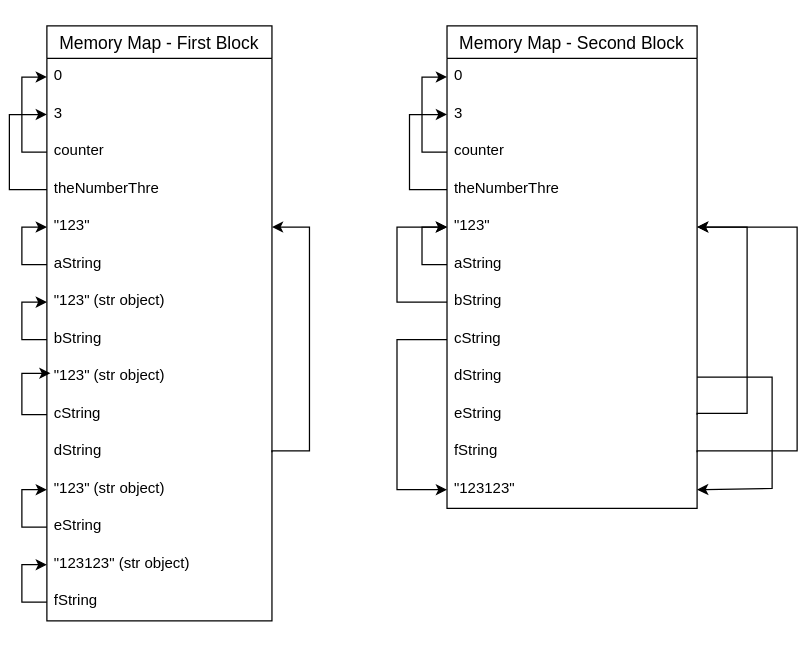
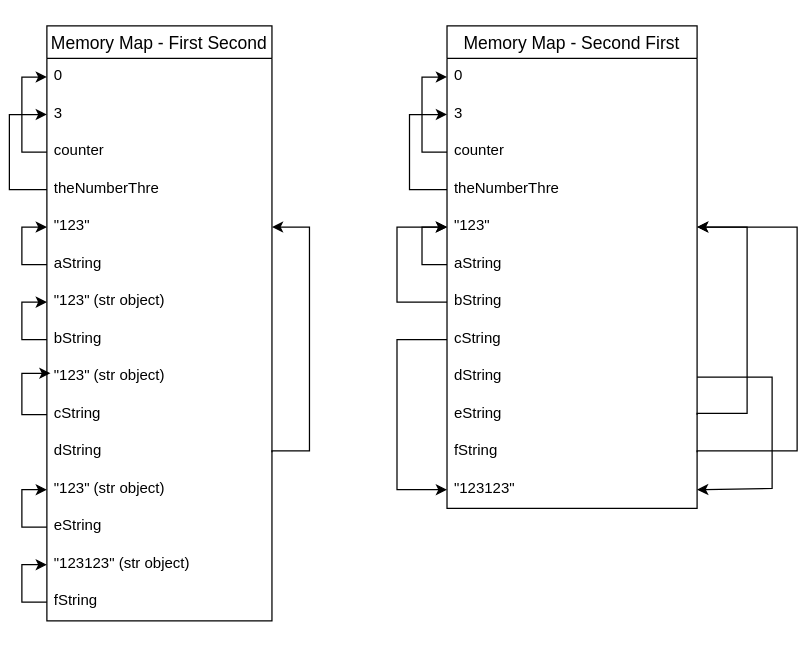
  <mxCell id="0" />
  <mxCell id="1" parent="0" />
- <mxCell id="2" value="Memory Map - First Block" style="swimlane;fontStyle=0;childLayout=stackLayout;horizontal=1;startSize=26;horizontalStack=0;resizeParent=1;resizeParentMax=0;resizeLast=0;collapsible=1;marginBottom=0;align=center;fontSize=14;" vertex="1" parent="1"><mxGeometry x="20" y="20" width="180" height="476" as="geometry"><mxRectangle x="220" y="220" width="60" height="30" as="alternateBounds" /></mxGeometry></mxCell>
+ <mxCell id="2" value="Memory Map - First Second" style="swimlane;fontStyle=0;childLayout=stackLayout;horizontal=1;startSize=26;horizontalStack=0;resizeParent=1;resizeParentMax=0;resizeLast=0;collapsible=1;marginBottom=0;align=center;fontSize=14;" vertex="1" parent="1"><mxGeometry x="20" y="20" width="180" height="476" as="geometry"><mxRectangle x="220" y="220" width="60" height="30" as="alternateBounds" /></mxGeometry></mxCell>
  <mxCell id="3" value="0" style="text;strokeColor=none;fillColor=none;spacingLeft=4;spacingRight=4;overflow=hidden;rotatable=0;points=[[0,0.5],[1,0.5]];portConstraint=eastwest;fontSize=12;whiteSpace=wrap;html=1;" vertex="1" parent="2"><mxGeometry y="26" width="180" height="30" as="geometry" /></mxCell>
  <mxCell id="4" value="3" style="text;strokeColor=none;fillColor=none;spacingLeft=4;spacingRight=4;overflow=hidden;rotatable=0;points=[[0,0.5],[1,0.5]];portConstraint=eastwest;fontSize=12;whiteSpace=wrap;html=1;" vertex="1" parent="2"><mxGeometry y="56" width="180" height="30" as="geometry" /></mxCell>
  <mxCell id="5" style="edgeStyle=orthogonalEdgeStyle;rounded=0;orthogonalLoop=1;jettySize=auto;html=1;entryX=0;entryY=0.5;entryDx=0;entryDy=0;" edge="1" parent="2" source="6" target="3"><mxGeometry relative="1" as="geometry" /></mxCell>
  <mxCell id="6" value="counter" style="text;strokeColor=none;fillColor=none;spacingLeft=4;spacingRight=4;overflow=hidden;rotatable=0;points=[[0,0.5],[1,0.5]];portConstraint=eastwest;fontSize=12;whiteSpace=wrap;html=1;" vertex="1" parent="2"><mxGeometry y="86" width="180" height="30" as="geometry" /></mxCell>
  <mxCell id="7" style="edgeStyle=orthogonalEdgeStyle;rounded=0;orthogonalLoop=1;jettySize=auto;html=1;entryX=0;entryY=0.5;entryDx=0;entryDy=0;" edge="1" parent="2" source="8" target="4"><mxGeometry relative="1" as="geometry"><Array as="points"><mxPoint x="-30" y="131" /><mxPoint x="-30" y="71" /></Array></mxGeometry></mxCell>
  <mxCell id="8" value="theNumberThre" style="text;strokeColor=none;fillColor=none;spacingLeft=4;spacingRight=4;overflow=hidden;rotatable=0;points=[[0,0.5],[1,0.5]];portConstraint=eastwest;fontSize=12;whiteSpace=wrap;html=1;" vertex="1" parent="2"><mxGeometry y="116" width="180" height="30" as="geometry" /></mxCell>
  <mxCell id="9" value="&quot;123&quot;" style="text;strokeColor=none;fillColor=none;spacingLeft=4;spacingRight=4;overflow=hidden;rotatable=0;points=[[0,0.5],[1,0.5]];portConstraint=eastwest;fontSize=12;whiteSpace=wrap;html=1;" vertex="1" parent="2"><mxGeometry y="146" width="180" height="30" as="geometry" /></mxCell>
  <mxCell id="10" style="edgeStyle=orthogonalEdgeStyle;rounded=0;orthogonalLoop=1;jettySize=auto;html=1;entryX=0;entryY=0.5;entryDx=0;entryDy=0;" edge="1" parent="2" source="11" target="9"><mxGeometry relative="1" as="geometry" /></mxCell>
  <mxCell id="11" value="aString" style="text;strokeColor=none;fillColor=none;spacingLeft=4;spacingRight=4;overflow=hidden;rotatable=0;points=[[0,0.5],[1,0.5]];portConstraint=eastwest;fontSize=12;whiteSpace=wrap;html=1;" vertex="1" parent="2"><mxGeometry y="176" width="180" height="30" as="geometry" /></mxCell>
  <mxCell id="12" value="&quot;123&quot; (str object)" style="text;strokeColor=none;fillColor=none;spacingLeft=4;spacingRight=4;overflow=hidden;rotatable=0;points=[[0,0.5],[1,0.5]];portConstraint=eastwest;fontSize=12;whiteSpace=wrap;html=1;" vertex="1" parent="2"><mxGeometry y="206" width="180" height="30" as="geometry" /></mxCell>
  <mxCell id="13" style="edgeStyle=orthogonalEdgeStyle;rounded=0;orthogonalLoop=1;jettySize=auto;html=1;entryX=0;entryY=0.5;entryDx=0;entryDy=0;" edge="1" parent="2" source="14" target="12"><mxGeometry relative="1" as="geometry" /></mxCell>
  <mxCell id="14" value="bString" style="text;strokeColor=none;fillColor=none;spacingLeft=4;spacingRight=4;overflow=hidden;rotatable=0;points=[[0,0.5],[1,0.5]];portConstraint=eastwest;fontSize=12;whiteSpace=wrap;html=1;" vertex="1" parent="2"><mxGeometry y="236" width="180" height="30" as="geometry" /></mxCell>
  <mxCell id="15" value="&quot;123&quot; (str object)" style="text;strokeColor=none;fillColor=none;spacingLeft=4;spacingRight=4;overflow=hidden;rotatable=0;points=[[0,0.5],[1,0.5]];portConstraint=eastwest;fontSize=12;whiteSpace=wrap;html=1;" vertex="1" parent="2"><mxGeometry y="266" width="180" height="30" as="geometry" /></mxCell>
  <mxCell id="16" style="edgeStyle=orthogonalEdgeStyle;rounded=0;orthogonalLoop=1;jettySize=auto;html=1;entryX=0.016;entryY=0.398;entryDx=0;entryDy=0;entryPerimeter=0;" edge="1" parent="2" source="17" target="15"><mxGeometry relative="1" as="geometry" /></mxCell>
  <mxCell id="17" value="cString" style="text;strokeColor=none;fillColor=none;spacingLeft=4;spacingRight=4;overflow=hidden;rotatable=0;points=[[0,0.5],[1,0.5]];portConstraint=eastwest;fontSize=12;whiteSpace=wrap;html=1;" vertex="1" parent="2"><mxGeometry y="296" width="180" height="30" as="geometry" /></mxCell>
  <mxCell id="18" style="edgeStyle=orthogonalEdgeStyle;rounded=0;orthogonalLoop=1;jettySize=auto;html=1;entryX=1;entryY=0.5;entryDx=0;entryDy=0;exitX=1;exitY=0.5;exitDx=0;exitDy=0;" edge="1" parent="2" source="19" target="9"><mxGeometry relative="1" as="geometry"><Array as="points"><mxPoint x="180" y="340" /><mxPoint x="210" y="340" /><mxPoint x="210" y="161" /></Array></mxGeometry></mxCell>
  <mxCell id="19" value="dString" style="text;strokeColor=none;fillColor=none;spacingLeft=4;spacingRight=4;overflow=hidden;rotatable=0;points=[[0,0.5],[1,0.5]];portConstraint=eastwest;fontSize=12;whiteSpace=wrap;html=1;" vertex="1" parent="2"><mxGeometry y="326" width="180" height="30" as="geometry" /></mxCell>
  <mxCell id="20" value="&quot;123&quot; (str object)" style="text;strokeColor=none;fillColor=none;spacingLeft=4;spacingRight=4;overflow=hidden;rotatable=0;points=[[0,0.5],[1,0.5]];portConstraint=eastwest;fontSize=12;whiteSpace=wrap;html=1;" vertex="1" parent="2"><mxGeometry y="356" width="180" height="30" as="geometry" /></mxCell>
  <mxCell id="21" style="edgeStyle=orthogonalEdgeStyle;rounded=0;orthogonalLoop=1;jettySize=auto;html=1;entryX=0;entryY=0.5;entryDx=0;entryDy=0;" edge="1" parent="2" source="22" target="20"><mxGeometry relative="1" as="geometry" /></mxCell>
  <mxCell id="22" value="eString" style="text;strokeColor=none;fillColor=none;spacingLeft=4;spacingRight=4;overflow=hidden;rotatable=0;points=[[0,0.5],[1,0.5]];portConstraint=eastwest;fontSize=12;whiteSpace=wrap;html=1;" vertex="1" parent="2"><mxGeometry y="386" width="180" height="30" as="geometry" /></mxCell>
  <mxCell id="23" value="&quot;123123&quot; (str object)" style="text;strokeColor=none;fillColor=none;spacingLeft=4;spacingRight=4;overflow=hidden;rotatable=0;points=[[0,0.5],[1,0.5]];portConstraint=eastwest;fontSize=12;whiteSpace=wrap;html=1;" vertex="1" parent="2"><mxGeometry y="416" width="180" height="30" as="geometry" /></mxCell>
  <mxCell id="24" style="edgeStyle=orthogonalEdgeStyle;rounded=0;orthogonalLoop=1;jettySize=auto;html=1;entryX=0;entryY=0.5;entryDx=0;entryDy=0;" edge="1" parent="2" source="25" target="23"><mxGeometry relative="1" as="geometry" /></mxCell>
  <mxCell id="25" value="fString" style="text;strokeColor=none;fillColor=none;spacingLeft=4;spacingRight=4;overflow=hidden;rotatable=0;points=[[0,0.5],[1,0.5]];portConstraint=eastwest;fontSize=12;whiteSpace=wrap;html=1;" vertex="1" parent="2"><mxGeometry y="446" width="180" height="30" as="geometry" /></mxCell>
- <mxCell id="26" value="Memory Map - Second Block" style="swimlane;fontStyle=0;childLayout=stackLayout;horizontal=1;startSize=26;horizontalStack=0;resizeParent=1;resizeParentMax=0;resizeLast=0;collapsible=1;marginBottom=0;align=center;fontSize=14;" vertex="1" parent="1"><mxGeometry x="340" y="20" width="200" height="386" as="geometry"><mxRectangle x="220" y="220" width="60" height="30" as="alternateBounds" /></mxGeometry></mxCell>
+ <mxCell id="26" value="Memory Map - Second First" style="swimlane;fontStyle=0;childLayout=stackLayout;horizontal=1;startSize=26;horizontalStack=0;resizeParent=1;resizeParentMax=0;resizeLast=0;collapsible=1;marginBottom=0;align=center;fontSize=14;" vertex="1" parent="1"><mxGeometry x="340" y="20" width="200" height="386" as="geometry"><mxRectangle x="220" y="220" width="60" height="30" as="alternateBounds" /></mxGeometry></mxCell>
  <mxCell id="27" value="0" style="text;strokeColor=none;fillColor=none;spacingLeft=4;spacingRight=4;overflow=hidden;rotatable=0;points=[[0,0.5],[1,0.5]];portConstraint=eastwest;fontSize=12;whiteSpace=wrap;html=1;" vertex="1" parent="26"><mxGeometry y="26" width="200" height="30" as="geometry" /></mxCell>
  <mxCell id="28" value="3" style="text;strokeColor=none;fillColor=none;spacingLeft=4;spacingRight=4;overflow=hidden;rotatable=0;points=[[0,0.5],[1,0.5]];portConstraint=eastwest;fontSize=12;whiteSpace=wrap;html=1;" vertex="1" parent="26"><mxGeometry y="56" width="200" height="30" as="geometry" /></mxCell>
  <mxCell id="29" style="edgeStyle=orthogonalEdgeStyle;rounded=0;orthogonalLoop=1;jettySize=auto;html=1;entryX=0;entryY=0.5;entryDx=0;entryDy=0;" edge="1" parent="26" source="30" target="27"><mxGeometry relative="1" as="geometry" /></mxCell>
  <mxCell id="30" value="counter" style="text;strokeColor=none;fillColor=none;spacingLeft=4;spacingRight=4;overflow=hidden;rotatable=0;points=[[0,0.5],[1,0.5]];portConstraint=eastwest;fontSize=12;whiteSpace=wrap;html=1;" vertex="1" parent="26"><mxGeometry y="86" width="200" height="30" as="geometry" /></mxCell>
  <mxCell id="31" style="edgeStyle=orthogonalEdgeStyle;rounded=0;orthogonalLoop=1;jettySize=auto;html=1;entryX=0;entryY=0.5;entryDx=0;entryDy=0;" edge="1" parent="26" source="32" target="28"><mxGeometry relative="1" as="geometry"><Array as="points"><mxPoint x="-30" y="131" /><mxPoint x="-30" y="71" /></Array></mxGeometry></mxCell>
  <mxCell id="32" value="theNumberThre" style="text;strokeColor=none;fillColor=none;spacingLeft=4;spacingRight=4;overflow=hidden;rotatable=0;points=[[0,0.5],[1,0.5]];portConstraint=eastwest;fontSize=12;whiteSpace=wrap;html=1;" vertex="1" parent="26"><mxGeometry y="116" width="200" height="30" as="geometry" /></mxCell>
  <mxCell id="33" value="&quot;123&quot;" style="text;strokeColor=none;fillColor=none;spacingLeft=4;spacingRight=4;overflow=hidden;rotatable=0;points=[[0,0.5],[1,0.5]];portConstraint=eastwest;fontSize=12;whiteSpace=wrap;html=1;" vertex="1" parent="26"><mxGeometry y="146" width="200" height="30" as="geometry" /></mxCell>
  <mxCell id="34" style="edgeStyle=orthogonalEdgeStyle;rounded=0;orthogonalLoop=1;jettySize=auto;html=1;entryX=0;entryY=0.5;entryDx=0;entryDy=0;" edge="1" parent="26" source="35" target="33"><mxGeometry relative="1" as="geometry" /></mxCell>
  <mxCell id="35" value="aString" style="text;strokeColor=none;fillColor=none;spacingLeft=4;spacingRight=4;overflow=hidden;rotatable=0;points=[[0,0.5],[1,0.5]];portConstraint=eastwest;fontSize=12;whiteSpace=wrap;html=1;" vertex="1" parent="26"><mxGeometry y="176" width="200" height="30" as="geometry" /></mxCell>
  <mxCell id="36" style="edgeStyle=orthogonalEdgeStyle;rounded=0;orthogonalLoop=1;jettySize=auto;html=1;entryX=0;entryY=0.5;entryDx=0;entryDy=0;" edge="1" parent="26" source="38"><mxGeometry relative="1" as="geometry" /></mxCell>
  <mxCell id="37" style="edgeStyle=orthogonalEdgeStyle;rounded=0;orthogonalLoop=1;jettySize=auto;html=1;entryX=0;entryY=0.5;entryDx=0;entryDy=0;" edge="1" parent="26" source="38" target="33"><mxGeometry relative="1" as="geometry"><Array as="points"><mxPoint x="-40" y="221" /><mxPoint x="-40" y="161" /></Array></mxGeometry></mxCell>
  <mxCell id="38" value="bString" style="text;strokeColor=none;fillColor=none;spacingLeft=4;spacingRight=4;overflow=hidden;rotatable=0;points=[[0,0.5],[1,0.5]];portConstraint=eastwest;fontSize=12;whiteSpace=wrap;html=1;" vertex="1" parent="26"><mxGeometry y="206" width="200" height="30" as="geometry" /></mxCell>
  <mxCell id="39" style="edgeStyle=orthogonalEdgeStyle;rounded=0;orthogonalLoop=1;jettySize=auto;html=1;entryX=0.016;entryY=0.398;entryDx=0;entryDy=0;entryPerimeter=0;" edge="1" parent="26" source="41"><mxGeometry relative="1" as="geometry" /></mxCell>
  <mxCell id="40" style="edgeStyle=orthogonalEdgeStyle;rounded=0;orthogonalLoop=1;jettySize=auto;html=1;entryX=0;entryY=0.5;entryDx=0;entryDy=0;" edge="1" parent="26" source="41" target="50"><mxGeometry relative="1" as="geometry"><Array as="points"><mxPoint x="-40" y="251" /><mxPoint x="-40" y="371" /></Array></mxGeometry></mxCell>
  <mxCell id="41" value="cString" style="text;strokeColor=none;fillColor=none;spacingLeft=4;spacingRight=4;overflow=hidden;rotatable=0;points=[[0,0.5],[1,0.5]];portConstraint=eastwest;fontSize=12;whiteSpace=wrap;html=1;" vertex="1" parent="26"><mxGeometry y="236" width="200" height="30" as="geometry" /></mxCell>
  <mxCell id="42" style="edgeStyle=orthogonalEdgeStyle;rounded=0;orthogonalLoop=1;jettySize=auto;html=1;entryX=1;entryY=0.5;entryDx=0;entryDy=0;" edge="1" parent="26" source="43" target="50"><mxGeometry relative="1" as="geometry"><Array as="points"><mxPoint x="260" y="281" /><mxPoint x="260" y="370" /></Array></mxGeometry></mxCell>
  <mxCell id="43" value="dString" style="text;strokeColor=none;fillColor=none;spacingLeft=4;spacingRight=4;overflow=hidden;rotatable=0;points=[[0,0.5],[1,0.5]];portConstraint=eastwest;fontSize=12;whiteSpace=wrap;html=1;" vertex="1" parent="26"><mxGeometry y="266" width="200" height="30" as="geometry" /></mxCell>
  <mxCell id="44" style="edgeStyle=orthogonalEdgeStyle;rounded=0;orthogonalLoop=1;jettySize=auto;html=1;entryX=0;entryY=0.5;entryDx=0;entryDy=0;" edge="1" parent="26" source="46"><mxGeometry relative="1" as="geometry" /></mxCell>
  <mxCell id="45" style="edgeStyle=orthogonalEdgeStyle;rounded=0;orthogonalLoop=1;jettySize=auto;html=1;entryX=1;entryY=0.5;entryDx=0;entryDy=0;exitX=1;exitY=0.5;exitDx=0;exitDy=0;" edge="1" parent="26" source="46" target="33"><mxGeometry relative="1" as="geometry"><Array as="points"><mxPoint x="200" y="310" /><mxPoint x="240" y="310" /><mxPoint x="240" y="161" /></Array></mxGeometry></mxCell>
  <mxCell id="46" value="eString" style="text;strokeColor=none;fillColor=none;spacingLeft=4;spacingRight=4;overflow=hidden;rotatable=0;points=[[0,0.5],[1,0.5]];portConstraint=eastwest;fontSize=12;whiteSpace=wrap;html=1;" vertex="1" parent="26"><mxGeometry y="296" width="200" height="30" as="geometry" /></mxCell>
  <mxCell id="47" style="edgeStyle=orthogonalEdgeStyle;rounded=0;orthogonalLoop=1;jettySize=auto;html=1;entryX=0;entryY=0.5;entryDx=0;entryDy=0;" edge="1" parent="26" source="49"><mxGeometry relative="1" as="geometry" /></mxCell>
  <mxCell id="48" style="edgeStyle=orthogonalEdgeStyle;rounded=0;orthogonalLoop=1;jettySize=auto;html=1;entryX=1;entryY=0.5;entryDx=0;entryDy=0;exitX=1;exitY=0.5;exitDx=0;exitDy=0;" edge="1" parent="26" source="49" target="33"><mxGeometry relative="1" as="geometry"><Array as="points"><mxPoint x="200" y="340" /><mxPoint x="280" y="340" /><mxPoint x="280" y="161" /></Array></mxGeometry></mxCell>
  <mxCell id="49" value="fString" style="text;strokeColor=none;fillColor=none;spacingLeft=4;spacingRight=4;overflow=hidden;rotatable=0;points=[[0,0.5],[1,0.5]];portConstraint=eastwest;fontSize=12;whiteSpace=wrap;html=1;" vertex="1" parent="26"><mxGeometry y="326" width="200" height="30" as="geometry" /></mxCell>
  <mxCell id="50" value="&quot;123123&quot;" style="text;strokeColor=none;fillColor=none;spacingLeft=4;spacingRight=4;overflow=hidden;rotatable=0;points=[[0,0.5],[1,0.5]];portConstraint=eastwest;fontSize=12;whiteSpace=wrap;html=1;" vertex="1" parent="26"><mxGeometry y="356" width="200" height="30" as="geometry" /></mxCell>
